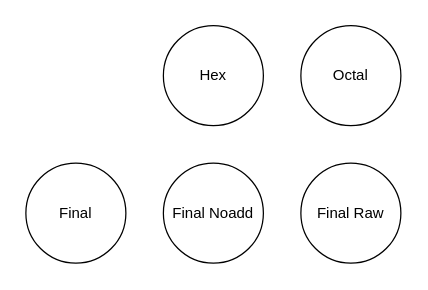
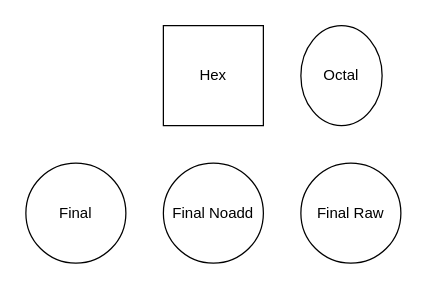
  <mxCell id="0" />
  <mxCell id="1" parent="0" />
- <mxCell id="2" value="Hex" style="ellipse;whiteSpace=wrap;html=1;aspect=fixed;" vertex="1" parent="1"><mxGeometry x="130" y="20" width="80" height="80" as="geometry" /></mxCell>
- <mxCell id="3" value="Octal" style="ellipse;whiteSpace=wrap;html=1;aspect=fixed;" vertex="1" parent="1"><mxGeometry x="240" y="20" width="80" height="80" as="geometry" /></mxCell>
+ <mxCell id="2" value="Hex" style="whiteSpace=wrap;html=1;aspect=fixed;rounded=0;" vertex="1" parent="1"><mxGeometry x="130" y="20" width="80" height="80" as="geometry" /></mxCell>
+ <mxCell id="3" value="Octal" style="ellipse;whiteSpace=wrap;html=1;aspect=fixed;" vertex="1" parent="1"><mxGeometry x="240" y="20" width="65" height="80" as="geometry" /></mxCell>
  <mxCell id="4" value="Final" style="ellipse;whiteSpace=wrap;html=1;aspect=fixed;" vertex="1" parent="1"><mxGeometry x="20" y="130" width="80" height="80" as="geometry" /></mxCell>
  <mxCell id="5" value="Final Noadd" style="ellipse;whiteSpace=wrap;html=1;aspect=fixed;" vertex="1" parent="1"><mxGeometry x="130" y="130" width="80" height="80" as="geometry" /></mxCell>
  <mxCell id="6" value="Final Raw" style="ellipse;whiteSpace=wrap;html=1;aspect=fixed;" vertex="1" parent="1"><mxGeometry x="240" y="130" width="80" height="80" as="geometry" /></mxCell>
